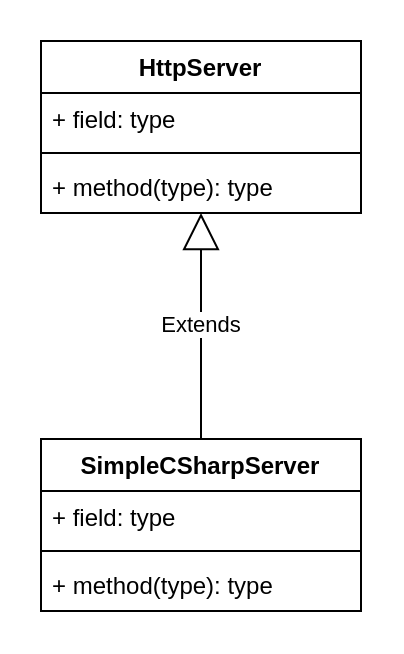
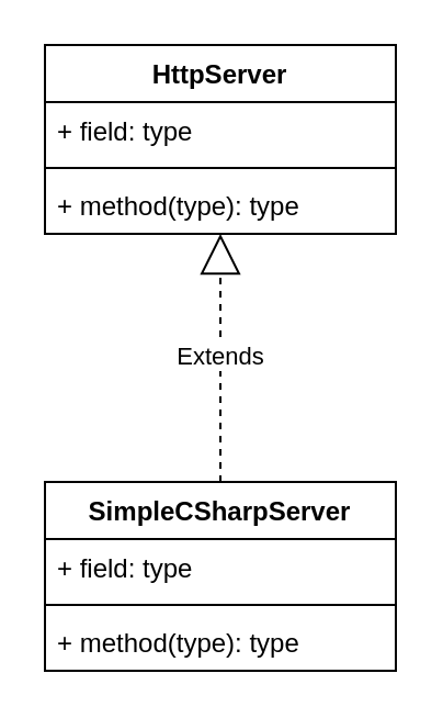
  <mxCell id="0" />
  <mxCell id="1" parent="0" />
  <mxCell id="2" value="SimpleCSharpServer" style="swimlane;fontStyle=1;align=center;verticalAlign=top;childLayout=stackLayout;horizontal=1;startSize=26;horizontalStack=0;resizeParent=1;resizeParentMax=0;resizeLast=0;collapsible=1;marginBottom=0;rounded=0;sketch=0;" vertex="1" parent="1"><mxGeometry x="20" y="219" width="160" height="86" as="geometry" /></mxCell>
  <mxCell id="3" value="+ field: type" style="text;strokeColor=none;fillColor=none;align=left;verticalAlign=top;spacingLeft=4;spacingRight=4;overflow=hidden;rotatable=0;points=[[0,0.5],[1,0.5]];portConstraint=eastwest;rounded=0;sketch=0;" vertex="1" parent="2"><mxGeometry y="26" width="160" height="26" as="geometry" /></mxCell>
  <mxCell id="4" value="" style="line;strokeWidth=1;fillColor=none;align=left;verticalAlign=middle;spacingTop=-1;spacingLeft=3;spacingRight=3;rotatable=0;labelPosition=right;points=[];portConstraint=eastwest;rounded=0;sketch=0;" vertex="1" parent="2"><mxGeometry y="52" width="160" height="8" as="geometry" /></mxCell>
  <mxCell id="5" value="+ method(type): type" style="text;strokeColor=none;fillColor=none;align=left;verticalAlign=top;spacingLeft=4;spacingRight=4;overflow=hidden;rotatable=0;points=[[0,0.5],[1,0.5]];portConstraint=eastwest;rounded=0;sketch=0;" vertex="1" parent="2"><mxGeometry y="60" width="160" height="26" as="geometry" /></mxCell>
  <mxCell id="6" value="HttpServer" style="swimlane;fontStyle=1;align=center;verticalAlign=top;childLayout=stackLayout;horizontal=1;startSize=26;horizontalStack=0;resizeParent=1;resizeParentMax=0;resizeLast=0;collapsible=1;marginBottom=0;rounded=0;sketch=0;" vertex="1" parent="1"><mxGeometry x="20" y="20" width="160" height="86" as="geometry" /></mxCell>
  <mxCell id="7" value="+ field: type" style="text;strokeColor=none;fillColor=none;align=left;verticalAlign=top;spacingLeft=4;spacingRight=4;overflow=hidden;rotatable=0;points=[[0,0.5],[1,0.5]];portConstraint=eastwest;rounded=0;sketch=0;" vertex="1" parent="6"><mxGeometry y="26" width="160" height="26" as="geometry" /></mxCell>
  <mxCell id="8" value="" style="line;strokeWidth=1;fillColor=none;align=left;verticalAlign=middle;spacingTop=-1;spacingLeft=3;spacingRight=3;rotatable=0;labelPosition=right;points=[];portConstraint=eastwest;rounded=0;sketch=0;" vertex="1" parent="6"><mxGeometry y="52" width="160" height="8" as="geometry" /></mxCell>
  <mxCell id="9" value="+ method(type): type" style="text;strokeColor=none;fillColor=none;align=left;verticalAlign=top;spacingLeft=4;spacingRight=4;overflow=hidden;rotatable=0;points=[[0,0.5],[1,0.5]];portConstraint=eastwest;rounded=0;sketch=0;" vertex="1" parent="6"><mxGeometry y="60" width="160" height="26" as="geometry" /></mxCell>
- <mxCell id="10" value="Extends" style="endArrow=block;endSize=16;endFill=0;html=1;rounded=1;sketch=0;curved=0;" edge="1" parent="1" source="2" target="6"><mxGeometry width="160" relative="1" as="geometry"><mxPoint x="145" y="183" as="sourcePoint" /><mxPoint x="305" y="183" as="targetPoint" /></mxGeometry></mxCell>
+ <mxCell id="10" value="Extends" style="endArrow=block;endSize=16;endFill=0;html=1;rounded=1;sketch=0;curved=0;dashed=1;" edge="1" parent="1" source="2" target="6"><mxGeometry width="160" relative="1" as="geometry"><mxPoint x="145" y="183" as="sourcePoint" /><mxPoint x="305" y="183" as="targetPoint" /></mxGeometry></mxCell>
